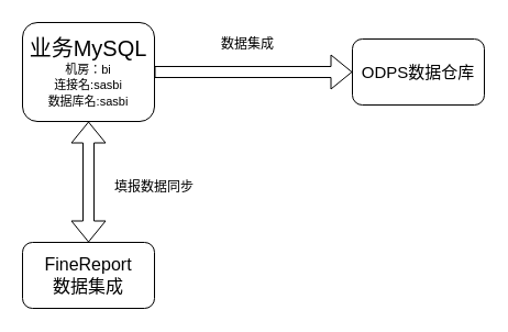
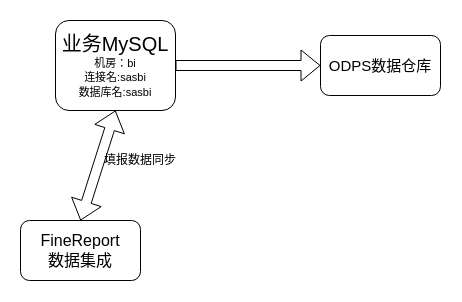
  <mxCell id="0" />
  <mxCell id="1" parent="0" />
- <mxCell id="2" value="&lt;font style=&quot;font-size: 20px&quot;&gt;&lt;font style=&quot;font-size: 20px&quot;&gt;业务MySQL&lt;/font&gt;&lt;br&gt;&lt;/font&gt;&lt;font style=&quot;font-size: 11px&quot;&gt;机房：bi&lt;br style=&quot;font-size: 11px&quot;&gt;连接名:sasbi&lt;br style=&quot;font-size: 11px&quot;&gt;数据库名:sasbi&lt;/font&gt;" style="rounded=1;whiteSpace=wrap;html=1;" vertex="1" parent="1"><mxGeometry x="20" y="20" width="120" height="90" as="geometry" /></mxCell>
+ <mxCell id="2" value="&lt;font style=&quot;font-size: 20px&quot;&gt;&lt;font style=&quot;font-size: 20px&quot;&gt;业务MySQL&lt;/font&gt;&lt;br&gt;&lt;/font&gt;&lt;font style=&quot;font-size: 11px&quot;&gt;机房：bi&lt;br style=&quot;font-size: 11px&quot;&gt;连接名:sasbi&lt;br style=&quot;font-size: 11px&quot;&gt;数据库名:sasbi&lt;/font&gt;" style="rounded=1;whiteSpace=wrap;html=1;" vertex="1" parent="1"><mxGeometry x="55" y="20" width="120" height="90" as="geometry" /></mxCell>
  <mxCell id="3" value="&lt;font style=&quot;font-size: 15px&quot;&gt;ODPS数据仓库&lt;/font&gt;" style="rounded=1;whiteSpace=wrap;html=1;" vertex="1" parent="1"><mxGeometry x="320" y="35" width="120" height="60" as="geometry" /></mxCell>
  <mxCell id="4" value="&lt;font style=&quot;font-size: 16px&quot;&gt;FineReport&lt;br&gt;数据集成&lt;br&gt;&lt;/font&gt;" style="rounded=1;whiteSpace=wrap;html=1;" vertex="1" parent="1"><mxGeometry x="20" y="220" width="120" height="60" as="geometry" /></mxCell>
  <mxCell id="5" value="" style="shape=flexArrow;endArrow=classic;html=1;exitX=1;exitY=0.5;exitDx=0;exitDy=0;entryX=0;entryY=0.5;entryDx=0;entryDy=0;" edge="1" parent="1" source="2" target="3"><mxGeometry width="50" height="50" relative="1" as="geometry"><mxPoint x="200" y="250" as="sourcePoint" /><mxPoint x="250" y="200" as="targetPoint" /></mxGeometry></mxCell>
- <mxCell id="6" value="数据集成" style="text;html=1;strokeColor=none;fillColor=none;align=center;verticalAlign=middle;whiteSpace=wrap;rounded=0;" vertex="1" parent="1"><mxGeometry x="200" y="30" width="50" height="20" as="geometry" /></mxCell>
  <mxCell id="7" value="" style="shape=flexArrow;endArrow=classic;startArrow=classic;html=1;exitX=0.5;exitY=0;exitDx=0;exitDy=0;entryX=0.5;entryY=1;entryDx=0;entryDy=0;" edge="1" parent="1" source="4" target="2"><mxGeometry width="50" height="50" relative="1" as="geometry"><mxPoint x="200" y="240" as="sourcePoint" /><mxPoint x="250" y="190" as="targetPoint" /></mxGeometry></mxCell>
- <mxCell id="8" value="填报数据同步" style="text;html=1;strokeColor=none;fillColor=none;align=center;verticalAlign=middle;whiteSpace=wrap;rounded=0;" vertex="1" parent="1"><mxGeometry x="90" y="160" width="100" height="20" as="geometry" /></mxCell>
+ <mxCell id="8" value="填报数据同步" style="text;html=1;strokeColor=none;fillColor=none;align=center;verticalAlign=middle;whiteSpace=wrap;rounded=0;" vertex="1" parent="1"><mxGeometry x="90" y="150" width="100" height="20" as="geometry" /></mxCell>
